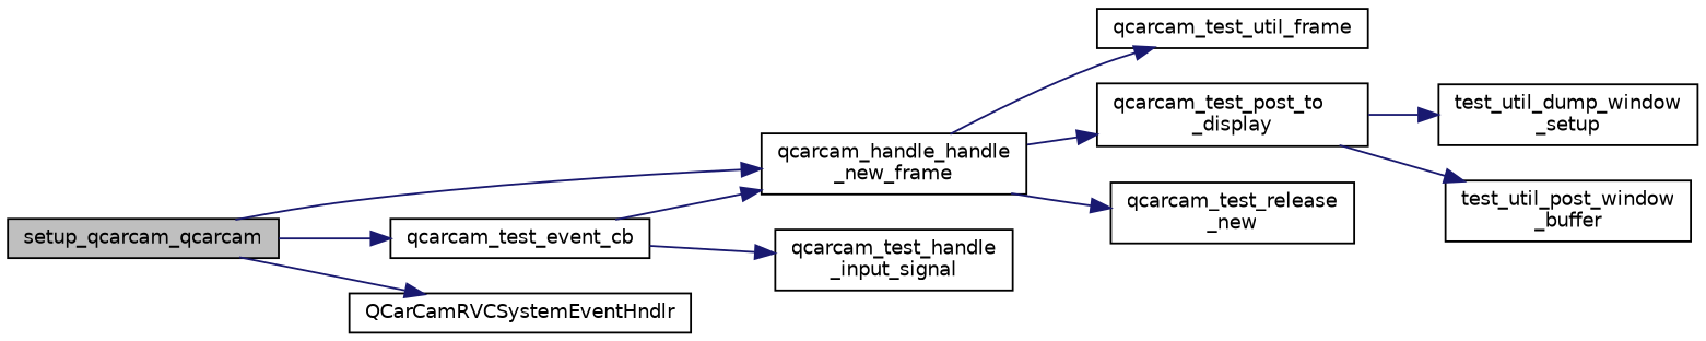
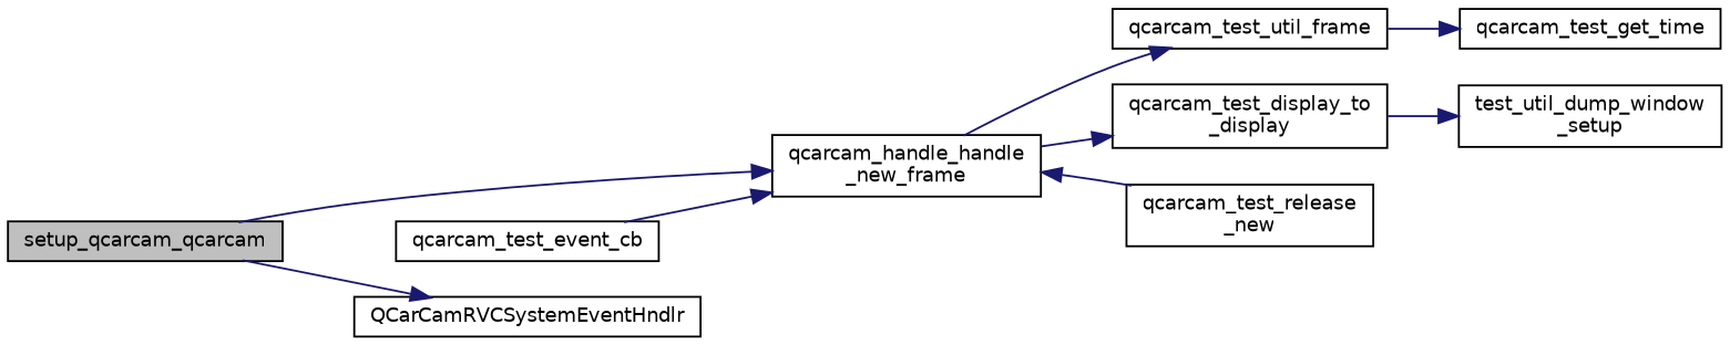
  digraph {
    fontname="DejaVu Sans"
    rankdir=LR
    node [color=black fillcolor=white fontname="DejaVu Sans" fontsize=10 shape=record style=filled]
    edge [color=midnightblue fontname="DejaVu Sans" fontsize=10 labelfontname=Helvetica labelfontsize=10 style=solid]
    n1 [fillcolor=grey75 fontcolor=black height=0.2 label=setup_qcarcam_qcarcam width=0.4]
    n2 [height=0.2 label=qcarcam_test_event_cb width=0.4]
    n3 [height=0.2 label="qcarcam_handle_handle\l_new_frame" width=0.4]
    n4 [height=0.2 label=QCarCamRVCSystemEventHndlr width=0.4]
-   n5 [height=0.2 label="qcarcam_test_handle\l_input_signal" width=0.4]
    n6 [height=0.2 label=qcarcam_test_util_frame width=0.4]
-   n7 [height=0.2 label="qcarcam_test_post_to\l_display" width=0.4]
+   n7 [height=0.2 label="qcarcam_test_display_to\l_display" width=0.4]
    n8 [height=0.2 label="qcarcam_test_release\l_new" width=0.4]
+   n9 [height=0.2 label=qcarcam_test_get_time width=0.4]
    n10 [height=0.2 label="test_util_dump_window\l_setup" width=0.4]
-   n11 [height=0.2 label="test_util_post_window\l_buffer" width=0.4]
-   n1 -> n2
    n1 -> n3
    n1 -> n4
    n2 -> n3
-   n2 -> n5
    n3 -> n6
    n3 -> n7
-   n3 -> n8
+   n8 -> n3
+   n6 -> n9
    n7 -> n10
-   n7 -> n11
  }
